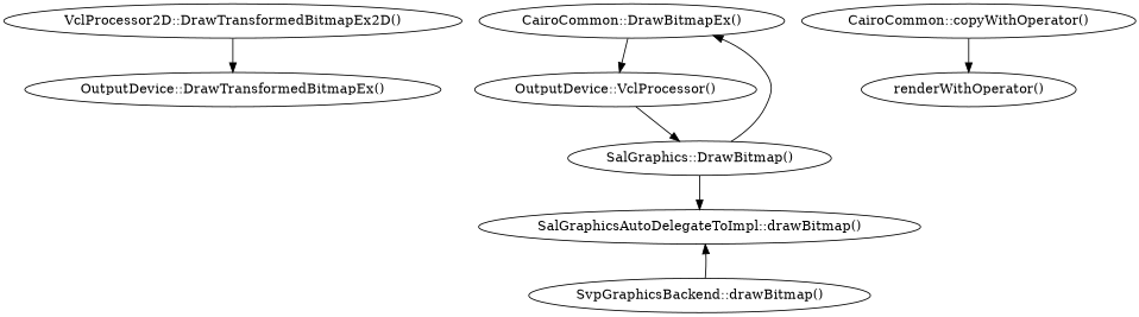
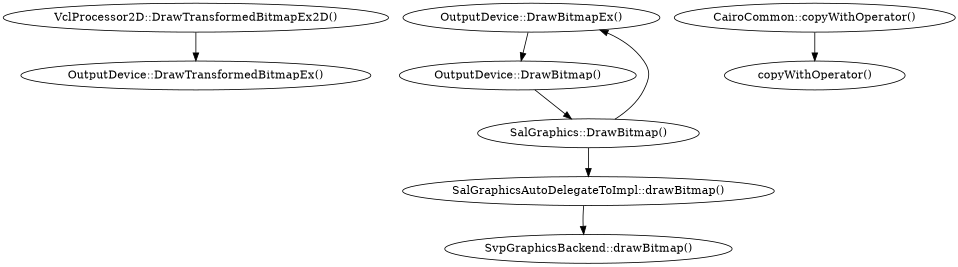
  digraph {
    n1 [label="VclProcessor2D::DrawTransformedBitmapEx2D()"]
    n2 [label="OutputDevice::DrawTransformedBitmapEx()"]
-   n3 [label="CairoCommon::DrawBitmapEx()"]
-   n4 [label="OutputDevice::VclProcessor()"]
+   n3 [label="OutputDevice::DrawBitmapEx()"]
+   n4 [label="OutputDevice::DrawBitmap()"]
    n5 [label="SalGraphics::DrawBitmap()"]
    n6 [label="SalGraphicsAutoDelegateToImpl::drawBitmap()"]
    n7 [label="SvpGraphicsBackend::drawBitmap()"]
    n8 [label="CairoCommon::copyWithOperator()"]
-   n9 [label="renderWithOperator()"]
+   n9 [label="copyWithOperator()"]
    n1 -> n2
    n3 -> n4
    n4 -> n5
    n5 -> n3
    n5 -> n6
-   n7 -> n6
+   n6 -> n7
    n8 -> n9
  }
